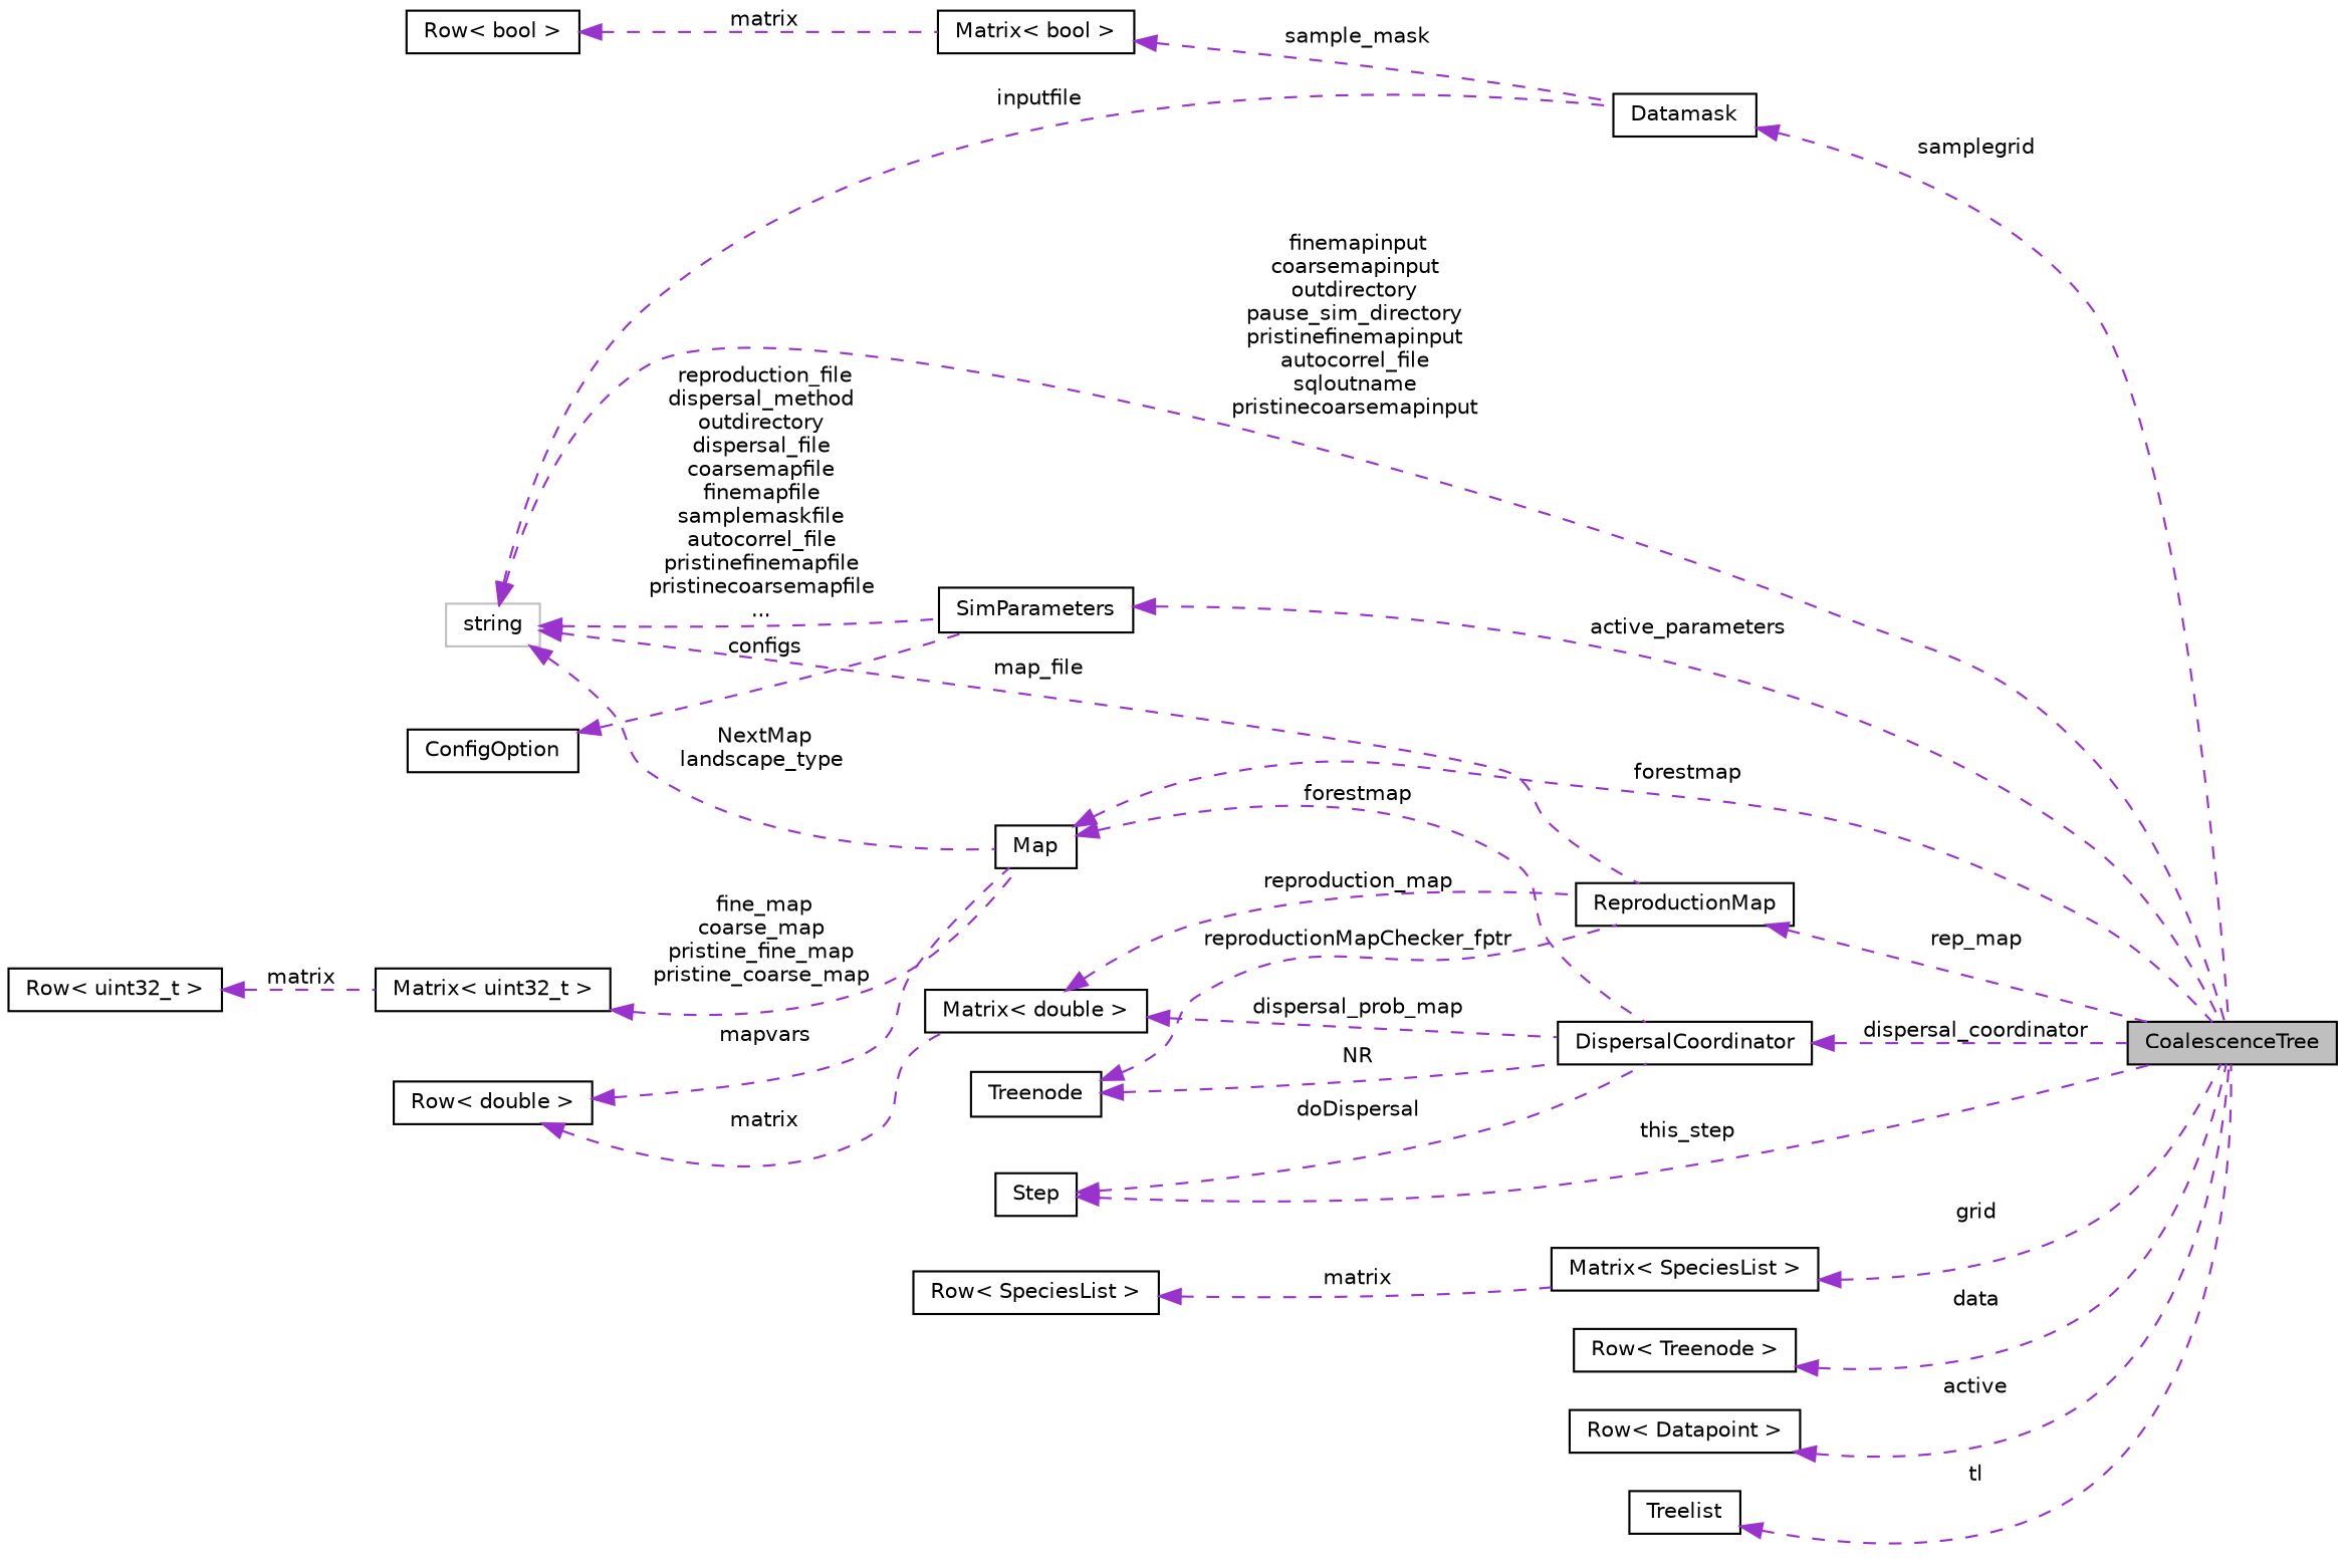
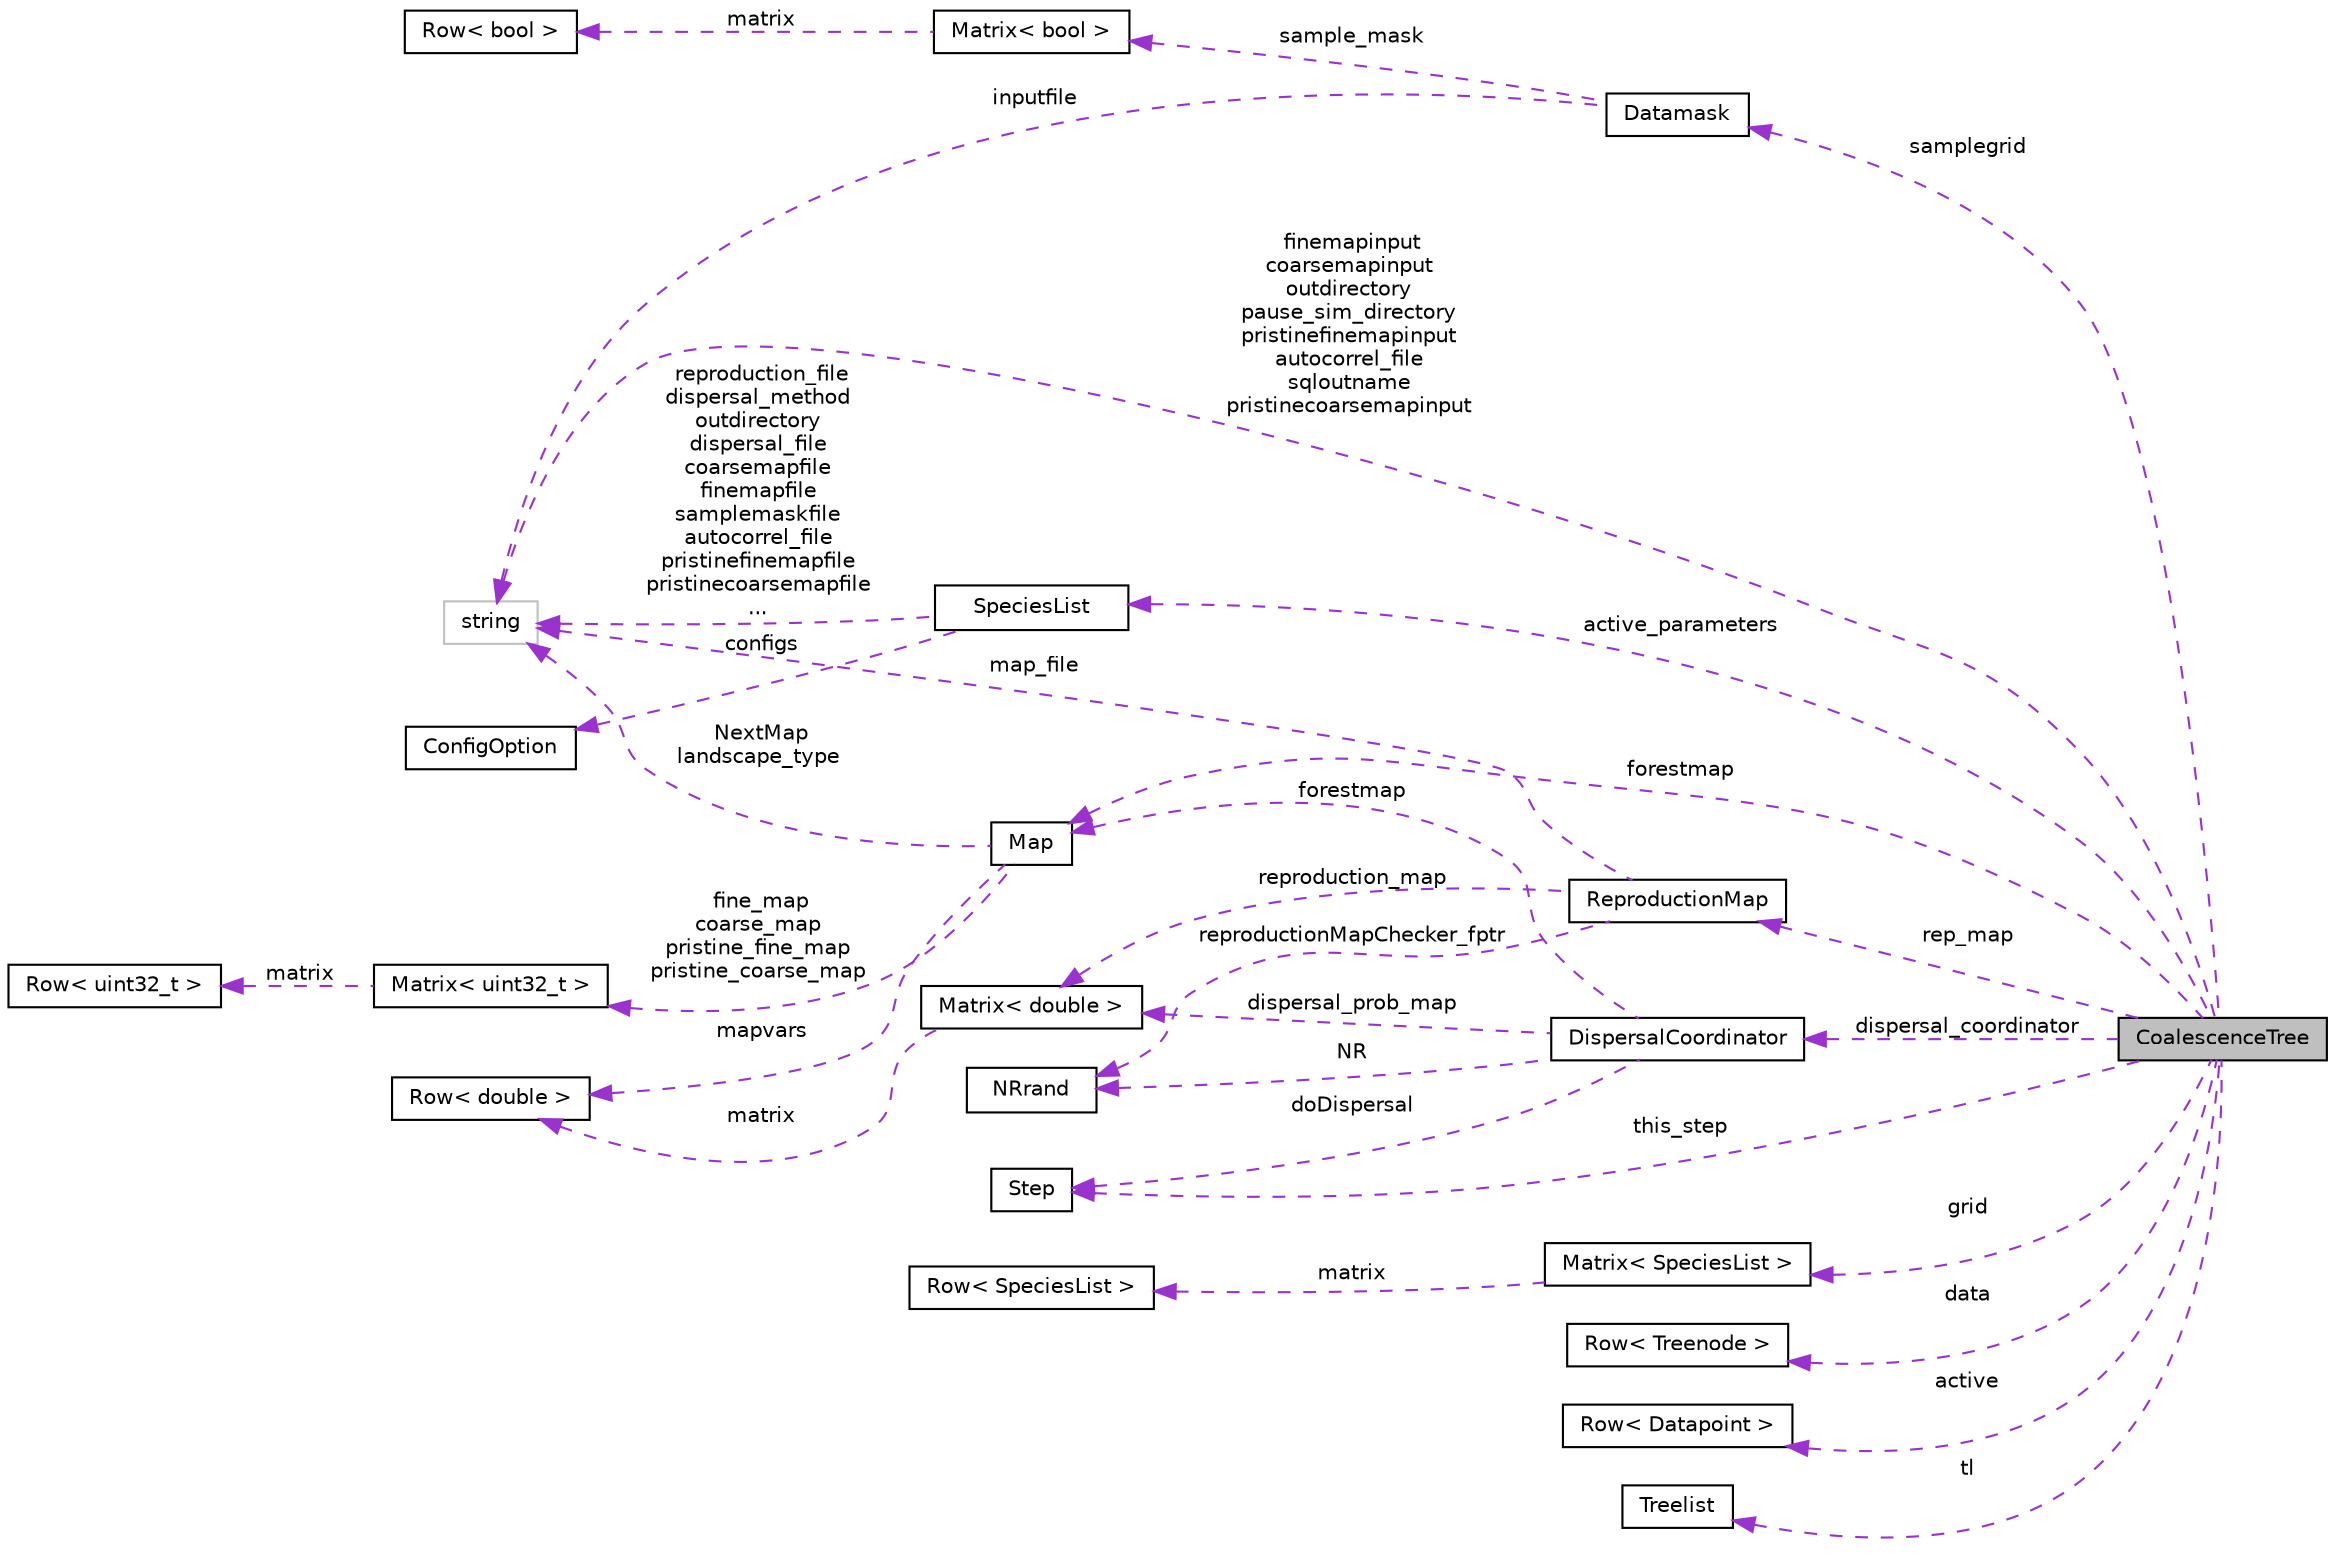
  digraph {
    rankdir=LR
    node [color=black fillcolor=white fontname=Helvetica fontsize=10 shape=record style=filled]
    edge [color=darkorchid3 dir=back fontname=Helvetica fontsize=10 labelfontname=Helvetica labelfontsize=10 style=dashed]
    n1 [fillcolor=grey75 fontcolor=black height=0.2 label=CoalescenceTree width=0.4]
    n2 [height=0.2 label=Datamask width=0.4]
    n3 [height=0.2 label="Matrix\< bool \>" width=0.4]
    n4 [height=0.2 label="Row\< bool \>" width=0.4]
    n5 [color=grey75 height=0.2 label=string width=0.4]
    n6 [height=0.2 label=Map width=0.4]
-   n7 [height=0.2 label=SimParameters width=0.4]
+   n7 [height=0.2 label=SpeciesList width=0.4]
    n8 [height=0.2 label=ReproductionMap width=0.4]
    n9 [height=0.2 label=DispersalCoordinator width=0.4]
    n10 [height=0.2 label="Matrix\< SpeciesList \>" width=0.4]
    n11 [height=0.2 label="Row\< SpeciesList \>" width=0.4]
    n12 [height=0.2 label="Matrix\< uint32_t \>" width=0.4]
    n13 [height=0.2 label="Row\< uint32_t \>" width=0.4]
    n14 [height=0.2 label=ConfigOption width=0.4]
    n15 [height=0.2 label="Matrix\< double \>" width=0.4]
    n16 [height=0.2 label="Row\< double \>" width=0.4]
    n17 [height=0.2 label=Step width=0.4]
-   n18 [height=0.2 label=Treenode width=0.4]
+   n18 [height=0.2 label=NRrand width=0.4]
    n19 [height=0.2 label="Row\< Treenode \>" width=0.4]
    n20 [height=0.2 label="Row\< Datapoint \>" width=0.4]
    n21 [height=0.2 label=Treelist width=0.4]
    n2 -> n1 [label=" samplegrid"]
    n3 -> n2 [label=" sample_mask"]
    n4 -> n3 [label=" matrix"]
    n5 -> n1 [label=" finemapinput\ncoarsemapinput\noutdirectory\npause_sim_directory\npristinefinemapinput\nautocorrel_file\nsqloutname\npristinecoarsemapinput"]
    n5 -> n2 [label=" inputfile"]
    n5 -> n6 [label=" NextMap\nlandscape_type"]
    n5 -> n7 [label=" reproduction_file\ndispersal_method\noutdirectory\ndispersal_file\ncoarsemapfile\nfinemapfile\nsamplemaskfile\nautocorrel_file\npristinefinemapfile\npristinecoarsemapfile\n..."]
    n5 -> n8 [label=" map_file"]
    n6 -> n1 [label=" forestmap"]
    n6 -> n9 [label=" forestmap"]
    n7 -> n1 [label=" active_parameters"]
    n8 -> n1 [label=" rep_map"]
    n9 -> n1 [label=" dispersal_coordinator"]
    n10 -> n1 [label=" grid"]
    n11 -> n10 [label=" matrix"]
    n12 -> n6 [label=" fine_map\ncoarse_map\npristine_fine_map\npristine_coarse_map"]
    n13 -> n12 [label=" matrix"]
    n14 -> n7 [label=" configs"]
    n15 -> n8 [label=" reproduction_map"]
    n15 -> n9 [label=" dispersal_prob_map"]
    n16 -> n6 [label=" mapvars"]
    n16 -> n15 [label=" matrix"]
    n17 -> n1 [label=" this_step"]
    n17 -> n9 [label=" doDispersal"]
    n18 -> n8 [label=" reproductionMapChecker_fptr"]
    n18 -> n9 [label=" NR"]
    n19 -> n1 [label=" data"]
    n20 -> n1 [label=" active"]
    n21 -> n1 [label=" tl"]
  }
